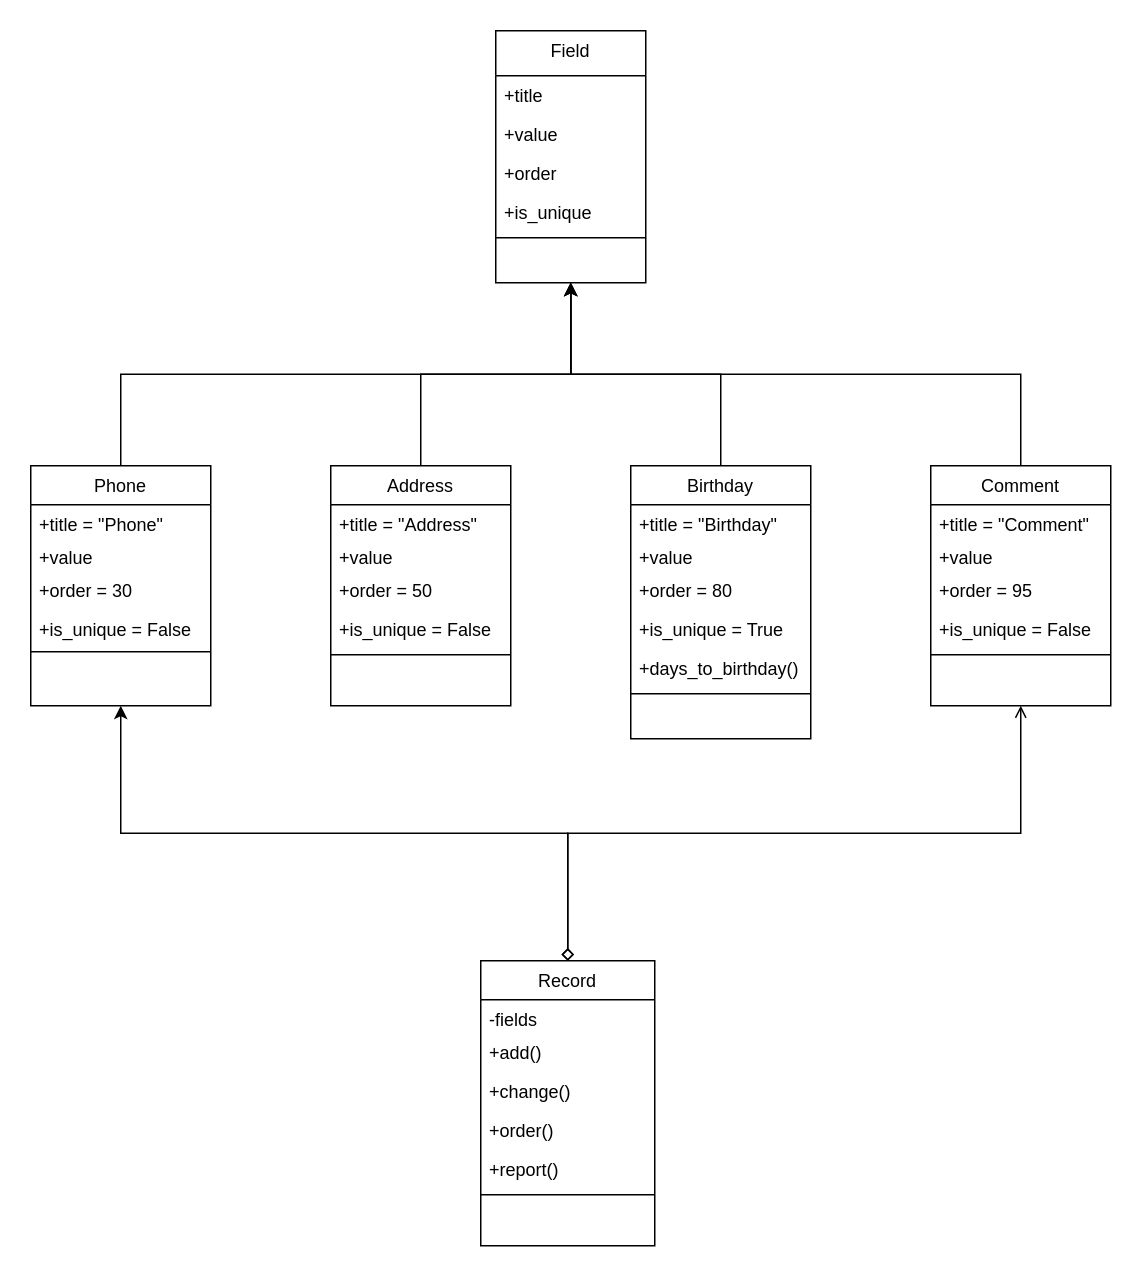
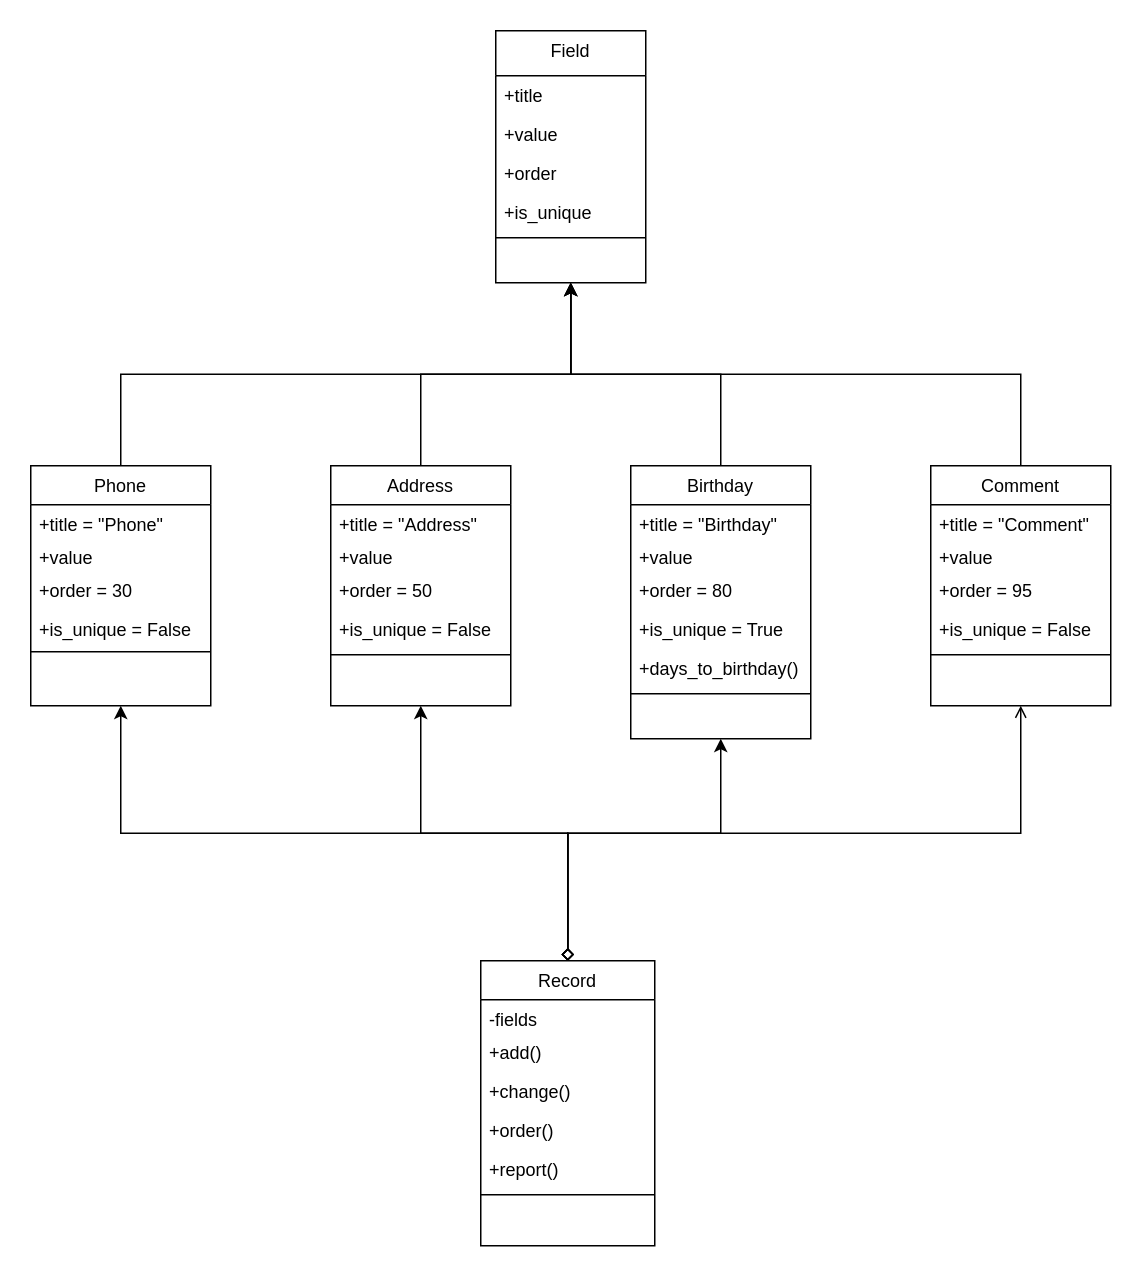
  <mxCell id="0" />
  <mxCell id="1" parent="0" />
  <mxCell id="2" value="Field" style="swimlane;fontStyle=0;align=center;verticalAlign=top;childLayout=stackLayout;horizontal=1;startSize=30;horizontalStack=0;resizeParent=1;resizeLast=0;collapsible=1;marginBottom=0;rounded=0;shadow=0;strokeWidth=1;" parent="1" vertex="1"><mxGeometry x="330" y="20" width="100" height="168" as="geometry"><mxRectangle x="170" y="-260" width="160" height="26" as="alternateBounds" /></mxGeometry></mxCell>
  <mxCell id="3" value="+title" style="text;align=left;verticalAlign=top;spacingLeft=4;spacingRight=4;overflow=hidden;rotatable=0;points=[[0,0.5],[1,0.5]];portConstraint=eastwest;" parent="2" vertex="1"><mxGeometry y="30" width="100" height="26" as="geometry" /></mxCell>
  <mxCell id="4" value="+value" style="text;align=left;verticalAlign=top;spacingLeft=4;spacingRight=4;overflow=hidden;rotatable=0;points=[[0,0.5],[1,0.5]];portConstraint=eastwest;rounded=0;shadow=0;html=0;" parent="2" vertex="1"><mxGeometry y="56" width="100" height="26" as="geometry" /></mxCell>
  <mxCell id="5" value="+order" style="text;align=left;verticalAlign=top;spacingLeft=4;spacingRight=4;overflow=hidden;rotatable=0;points=[[0,0.5],[1,0.5]];portConstraint=eastwest;rounded=0;shadow=0;html=0;" vertex="1" parent="2"><mxGeometry y="82" width="100" height="26" as="geometry" /></mxCell>
  <mxCell id="6" value="+is_unique" style="text;align=left;verticalAlign=top;spacingLeft=4;spacingRight=4;overflow=hidden;rotatable=0;points=[[0,0.5],[1,0.5]];portConstraint=eastwest;rounded=0;shadow=0;html=0;" parent="2" vertex="1"><mxGeometry y="108" width="100" height="26" as="geometry" /></mxCell>
  <mxCell id="7" value="" style="line;html=1;strokeWidth=1;align=left;verticalAlign=middle;spacingTop=-1;spacingLeft=3;spacingRight=3;rotatable=0;labelPosition=right;points=[];portConstraint=eastwest;" parent="2" vertex="1"><mxGeometry y="134" width="100" height="8" as="geometry" /></mxCell>
  <mxCell id="8" style="edgeStyle=orthogonalEdgeStyle;rounded=0;orthogonalLoop=1;jettySize=auto;html=1;exitX=0.5;exitY=0;exitDx=0;exitDy=0;entryX=0.5;entryY=1;entryDx=0;entryDy=0;" edge="1" parent="1" source="9" target="2"><mxGeometry relative="1" as="geometry" /></mxCell>
  <mxCell id="9" value="Phone" style="swimlane;fontStyle=0;align=center;verticalAlign=top;childLayout=stackLayout;horizontal=1;startSize=26;horizontalStack=0;resizeParent=1;resizeLast=0;collapsible=1;marginBottom=0;rounded=0;shadow=0;strokeWidth=1;" vertex="1" parent="1"><mxGeometry x="20" y="310" width="120" height="160" as="geometry"><mxRectangle x="230" y="140" width="160" height="26" as="alternateBounds" /></mxGeometry></mxCell>
  <mxCell id="10" value="+title = &quot;Phone&quot;" style="text;align=left;verticalAlign=top;spacingLeft=4;spacingRight=4;overflow=hidden;rotatable=0;points=[[0,0.5],[1,0.5]];portConstraint=eastwest;" vertex="1" parent="9"><mxGeometry y="26" width="120" height="22" as="geometry" /></mxCell>
  <mxCell id="11" value="+value    " style="text;align=left;verticalAlign=top;spacingLeft=4;spacingRight=4;overflow=hidden;rotatable=0;points=[[0,0.5],[1,0.5]];portConstraint=eastwest;rounded=0;shadow=0;html=0;" vertex="1" parent="9"><mxGeometry y="48" width="120" height="22" as="geometry" /></mxCell>
  <mxCell id="12" value="+order = 30" style="text;align=left;verticalAlign=top;spacingLeft=4;spacingRight=4;overflow=hidden;rotatable=0;points=[[0,0.5],[1,0.5]];portConstraint=eastwest;rounded=0;shadow=0;html=0;" vertex="1" parent="9"><mxGeometry y="70" width="120" height="26" as="geometry" /></mxCell>
  <mxCell id="13" value="+is_unique = False" style="text;align=left;verticalAlign=top;spacingLeft=4;spacingRight=4;overflow=hidden;rotatable=0;points=[[0,0.5],[1,0.5]];portConstraint=eastwest;rounded=0;shadow=0;html=0;" vertex="1" parent="9"><mxGeometry y="96" width="120" height="24" as="geometry" /></mxCell>
  <mxCell id="14" value="" style="line;html=1;strokeWidth=1;align=left;verticalAlign=middle;spacingTop=-1;spacingLeft=3;spacingRight=3;rotatable=0;labelPosition=right;points=[];portConstraint=eastwest;" vertex="1" parent="9"><mxGeometry y="120" width="120" height="8" as="geometry" /></mxCell>
  <mxCell id="15" style="edgeStyle=orthogonalEdgeStyle;rounded=0;orthogonalLoop=1;jettySize=auto;html=1;entryX=0.5;entryY=1;entryDx=0;entryDy=0;" edge="1" parent="1" source="16" target="2"><mxGeometry relative="1" as="geometry" /></mxCell>
  <mxCell id="16" value="Birthday" style="swimlane;fontStyle=0;align=center;verticalAlign=top;childLayout=stackLayout;horizontal=1;startSize=26;horizontalStack=0;resizeParent=1;resizeLast=0;collapsible=1;marginBottom=0;rounded=0;shadow=0;strokeWidth=1;" vertex="1" parent="1"><mxGeometry x="420" y="310" width="120" height="182" as="geometry"><mxRectangle x="230" y="140" width="160" height="26" as="alternateBounds" /></mxGeometry></mxCell>
  <mxCell id="17" value="+title = &quot;Birthday&quot;" style="text;align=left;verticalAlign=top;spacingLeft=4;spacingRight=4;overflow=hidden;rotatable=0;points=[[0,0.5],[1,0.5]];portConstraint=eastwest;" vertex="1" parent="16"><mxGeometry y="26" width="120" height="22" as="geometry" /></mxCell>
  <mxCell id="18" value="+value    " style="text;align=left;verticalAlign=top;spacingLeft=4;spacingRight=4;overflow=hidden;rotatable=0;points=[[0,0.5],[1,0.5]];portConstraint=eastwest;rounded=0;shadow=0;html=0;" vertex="1" parent="16"><mxGeometry y="48" width="120" height="22" as="geometry" /></mxCell>
  <mxCell id="19" value="+order = 80" style="text;align=left;verticalAlign=top;spacingLeft=4;spacingRight=4;overflow=hidden;rotatable=0;points=[[0,0.5],[1,0.5]];portConstraint=eastwest;rounded=0;shadow=0;html=0;" vertex="1" parent="16"><mxGeometry y="70" width="120" height="26" as="geometry" /></mxCell>
  <mxCell id="20" value="+is_unique = True" style="text;align=left;verticalAlign=top;spacingLeft=4;spacingRight=4;overflow=hidden;rotatable=0;points=[[0,0.5],[1,0.5]];portConstraint=eastwest;rounded=0;shadow=0;html=0;" vertex="1" parent="16"><mxGeometry y="96" width="120" height="26" as="geometry" /></mxCell>
  <mxCell id="21" value="+days_to_birthday()" style="text;align=left;verticalAlign=top;spacingLeft=4;spacingRight=4;overflow=hidden;rotatable=0;points=[[0,0.5],[1,0.5]];portConstraint=eastwest;rounded=0;shadow=0;html=0;" vertex="1" parent="16"><mxGeometry y="122" width="120" height="26" as="geometry" /></mxCell>
  <mxCell id="22" value="" style="line;html=1;strokeWidth=1;align=left;verticalAlign=middle;spacingTop=-1;spacingLeft=3;spacingRight=3;rotatable=0;labelPosition=right;points=[];portConstraint=eastwest;" vertex="1" parent="16"><mxGeometry y="148" width="120" height="8" as="geometry" /></mxCell>
  <mxCell id="23" style="edgeStyle=orthogonalEdgeStyle;rounded=0;orthogonalLoop=1;jettySize=auto;html=1;exitX=0.5;exitY=0;exitDx=0;exitDy=0;entryX=0.5;entryY=1;entryDx=0;entryDy=0;" edge="1" parent="1" source="24" target="2"><mxGeometry relative="1" as="geometry"><mxPoint x="386" y="190" as="targetPoint" /></mxGeometry></mxCell>
  <mxCell id="24" value="Address" style="swimlane;fontStyle=0;align=center;verticalAlign=top;childLayout=stackLayout;horizontal=1;startSize=26;horizontalStack=0;resizeParent=1;resizeLast=0;collapsible=1;marginBottom=0;rounded=0;shadow=0;strokeWidth=1;" vertex="1" parent="1"><mxGeometry x="220" y="310" width="120" height="160" as="geometry"><mxRectangle x="230" y="140" width="160" height="26" as="alternateBounds" /></mxGeometry></mxCell>
  <mxCell id="25" value="+title = &quot;Address&quot;" style="text;align=left;verticalAlign=top;spacingLeft=4;spacingRight=4;overflow=hidden;rotatable=0;points=[[0,0.5],[1,0.5]];portConstraint=eastwest;" vertex="1" parent="24"><mxGeometry y="26" width="120" height="22" as="geometry" /></mxCell>
  <mxCell id="26" value="+value    " style="text;align=left;verticalAlign=top;spacingLeft=4;spacingRight=4;overflow=hidden;rotatable=0;points=[[0,0.5],[1,0.5]];portConstraint=eastwest;rounded=0;shadow=0;html=0;" vertex="1" parent="24"><mxGeometry y="48" width="120" height="22" as="geometry" /></mxCell>
  <mxCell id="27" value="+order = 50" style="text;align=left;verticalAlign=top;spacingLeft=4;spacingRight=4;overflow=hidden;rotatable=0;points=[[0,0.5],[1,0.5]];portConstraint=eastwest;rounded=0;shadow=0;html=0;" vertex="1" parent="24"><mxGeometry y="70" width="120" height="26" as="geometry" /></mxCell>
  <mxCell id="28" value="+is_unique = False" style="text;align=left;verticalAlign=top;spacingLeft=4;spacingRight=4;overflow=hidden;rotatable=0;points=[[0,0.5],[1,0.5]];portConstraint=eastwest;rounded=0;shadow=0;html=0;" vertex="1" parent="24"><mxGeometry y="96" width="120" height="26" as="geometry" /></mxCell>
  <mxCell id="29" value="" style="line;html=1;strokeWidth=1;align=left;verticalAlign=middle;spacingTop=-1;spacingLeft=3;spacingRight=3;rotatable=0;labelPosition=right;points=[];portConstraint=eastwest;" vertex="1" parent="24"><mxGeometry y="122" width="120" height="8" as="geometry" /></mxCell>
  <mxCell id="30" style="edgeStyle=orthogonalEdgeStyle;rounded=0;orthogonalLoop=1;jettySize=auto;html=1;exitX=0.5;exitY=0;exitDx=0;exitDy=0;entryX=0.5;entryY=1;entryDx=0;entryDy=0;" edge="1" parent="1" source="31" target="2"><mxGeometry relative="1" as="geometry" /></mxCell>
  <mxCell id="31" value="Comment" style="swimlane;fontStyle=0;align=center;verticalAlign=top;childLayout=stackLayout;horizontal=1;startSize=26;horizontalStack=0;resizeParent=1;resizeLast=0;collapsible=1;marginBottom=0;rounded=0;shadow=0;strokeWidth=1;" vertex="1" parent="1"><mxGeometry x="620" y="310" width="120" height="160" as="geometry"><mxRectangle x="230" y="140" width="160" height="26" as="alternateBounds" /></mxGeometry></mxCell>
  <mxCell id="32" value="+title = &quot;Comment&quot;" style="text;align=left;verticalAlign=top;spacingLeft=4;spacingRight=4;overflow=hidden;rotatable=0;points=[[0,0.5],[1,0.5]];portConstraint=eastwest;" vertex="1" parent="31"><mxGeometry y="26" width="120" height="22" as="geometry" /></mxCell>
  <mxCell id="33" value="+value    " style="text;align=left;verticalAlign=top;spacingLeft=4;spacingRight=4;overflow=hidden;rotatable=0;points=[[0,0.5],[1,0.5]];portConstraint=eastwest;rounded=0;shadow=0;html=0;" vertex="1" parent="31"><mxGeometry y="48" width="120" height="22" as="geometry" /></mxCell>
  <mxCell id="34" value="+order = 95" style="text;align=left;verticalAlign=top;spacingLeft=4;spacingRight=4;overflow=hidden;rotatable=0;points=[[0,0.5],[1,0.5]];portConstraint=eastwest;rounded=0;shadow=0;html=0;" vertex="1" parent="31"><mxGeometry y="70" width="120" height="26" as="geometry" /></mxCell>
  <mxCell id="35" value="+is_unique = False" style="text;align=left;verticalAlign=top;spacingLeft=4;spacingRight=4;overflow=hidden;rotatable=0;points=[[0,0.5],[1,0.5]];portConstraint=eastwest;rounded=0;shadow=0;html=0;" vertex="1" parent="31"><mxGeometry y="96" width="120" height="26" as="geometry" /></mxCell>
  <mxCell id="36" value="" style="line;html=1;strokeWidth=1;align=left;verticalAlign=middle;spacingTop=-1;spacingLeft=3;spacingRight=3;rotatable=0;labelPosition=right;points=[];portConstraint=eastwest;" vertex="1" parent="31"><mxGeometry y="122" width="120" height="8" as="geometry" /></mxCell>
  <mxCell id="37" style="edgeStyle=orthogonalEdgeStyle;rounded=0;orthogonalLoop=1;jettySize=auto;html=1;exitX=0.5;exitY=0;exitDx=0;exitDy=0;entryX=0.5;entryY=1;entryDx=0;entryDy=0;startArrow=diamond;startFill=0;" edge="1" parent="1" source="41" target="9"><mxGeometry relative="1" as="geometry" /></mxCell>
+ <mxCell id="38" style="edgeStyle=orthogonalEdgeStyle;rounded=0;orthogonalLoop=1;jettySize=auto;html=1;exitX=0.5;exitY=0;exitDx=0;exitDy=0;entryX=0.5;entryY=1;entryDx=0;entryDy=0;startArrow=diamond;startFill=0;" edge="1" parent="1" source="41" target="24"><mxGeometry relative="1" as="geometry" /></mxCell>
+ <mxCell id="39" style="edgeStyle=orthogonalEdgeStyle;rounded=0;orthogonalLoop=1;jettySize=auto;html=1;exitX=0.5;exitY=0;exitDx=0;exitDy=0;entryX=0.5;entryY=1;entryDx=0;entryDy=0;startArrow=diamond;startFill=0;" edge="1" parent="1" source="41" target="16"><mxGeometry relative="1" as="geometry"><Array as="points"><mxPoint x="378" y="555" /><mxPoint x="480" y="555" /></Array></mxGeometry></mxCell>
  <mxCell id="40" style="edgeStyle=orthogonalEdgeStyle;rounded=0;orthogonalLoop=1;jettySize=auto;html=1;exitX=0.5;exitY=0;exitDx=0;exitDy=0;entryX=0.5;entryY=1;entryDx=0;entryDy=0;startArrow=diamond;startFill=0;endArrow=open;" edge="1" parent="1" source="41" target="31"><mxGeometry relative="1" as="geometry" /></mxCell>
  <mxCell id="41" value="Record" style="swimlane;fontStyle=0;align=center;verticalAlign=top;childLayout=stackLayout;horizontal=1;startSize=26;horizontalStack=0;resizeParent=1;resizeLast=0;collapsible=1;marginBottom=0;rounded=0;shadow=0;strokeWidth=1;" vertex="1" parent="1"><mxGeometry x="320" y="640" width="116" height="190" as="geometry"><mxRectangle x="230" y="140" width="160" height="26" as="alternateBounds" /></mxGeometry></mxCell>
  <mxCell id="42" value="-fields" style="text;align=left;verticalAlign=top;spacingLeft=4;spacingRight=4;overflow=hidden;rotatable=0;points=[[0,0.5],[1,0.5]];portConstraint=eastwest;rounded=0;shadow=0;html=0;" vertex="1" parent="41"><mxGeometry y="26" width="116" height="22" as="geometry" /></mxCell>
  <mxCell id="43" value="+add()" style="text;align=left;verticalAlign=top;spacingLeft=4;spacingRight=4;overflow=hidden;rotatable=0;points=[[0,0.5],[1,0.5]];portConstraint=eastwest;rounded=0;shadow=0;html=0;" vertex="1" parent="41"><mxGeometry y="48" width="116" height="26" as="geometry" /></mxCell>
  <mxCell id="44" value="+change()" style="text;align=left;verticalAlign=top;spacingLeft=4;spacingRight=4;overflow=hidden;rotatable=0;points=[[0,0.5],[1,0.5]];portConstraint=eastwest;rounded=0;shadow=0;html=0;" vertex="1" parent="41"><mxGeometry y="74" width="116" height="26" as="geometry" /></mxCell>
  <mxCell id="45" value="+order()" style="text;align=left;verticalAlign=top;spacingLeft=4;spacingRight=4;overflow=hidden;rotatable=0;points=[[0,0.5],[1,0.5]];portConstraint=eastwest;rounded=0;shadow=0;html=0;" vertex="1" parent="41"><mxGeometry y="100" width="116" height="26" as="geometry" /></mxCell>
  <mxCell id="46" value="+report()" style="text;align=left;verticalAlign=top;spacingLeft=4;spacingRight=4;overflow=hidden;rotatable=0;points=[[0,0.5],[1,0.5]];portConstraint=eastwest;rounded=0;shadow=0;html=0;" vertex="1" parent="41"><mxGeometry y="126" width="116" height="26" as="geometry" /></mxCell>
  <mxCell id="47" value="" style="line;html=1;strokeWidth=1;align=left;verticalAlign=middle;spacingTop=-1;spacingLeft=3;spacingRight=3;rotatable=0;labelPosition=right;points=[];portConstraint=eastwest;" vertex="1" parent="41"><mxGeometry y="152" width="116" height="8" as="geometry" /></mxCell>
